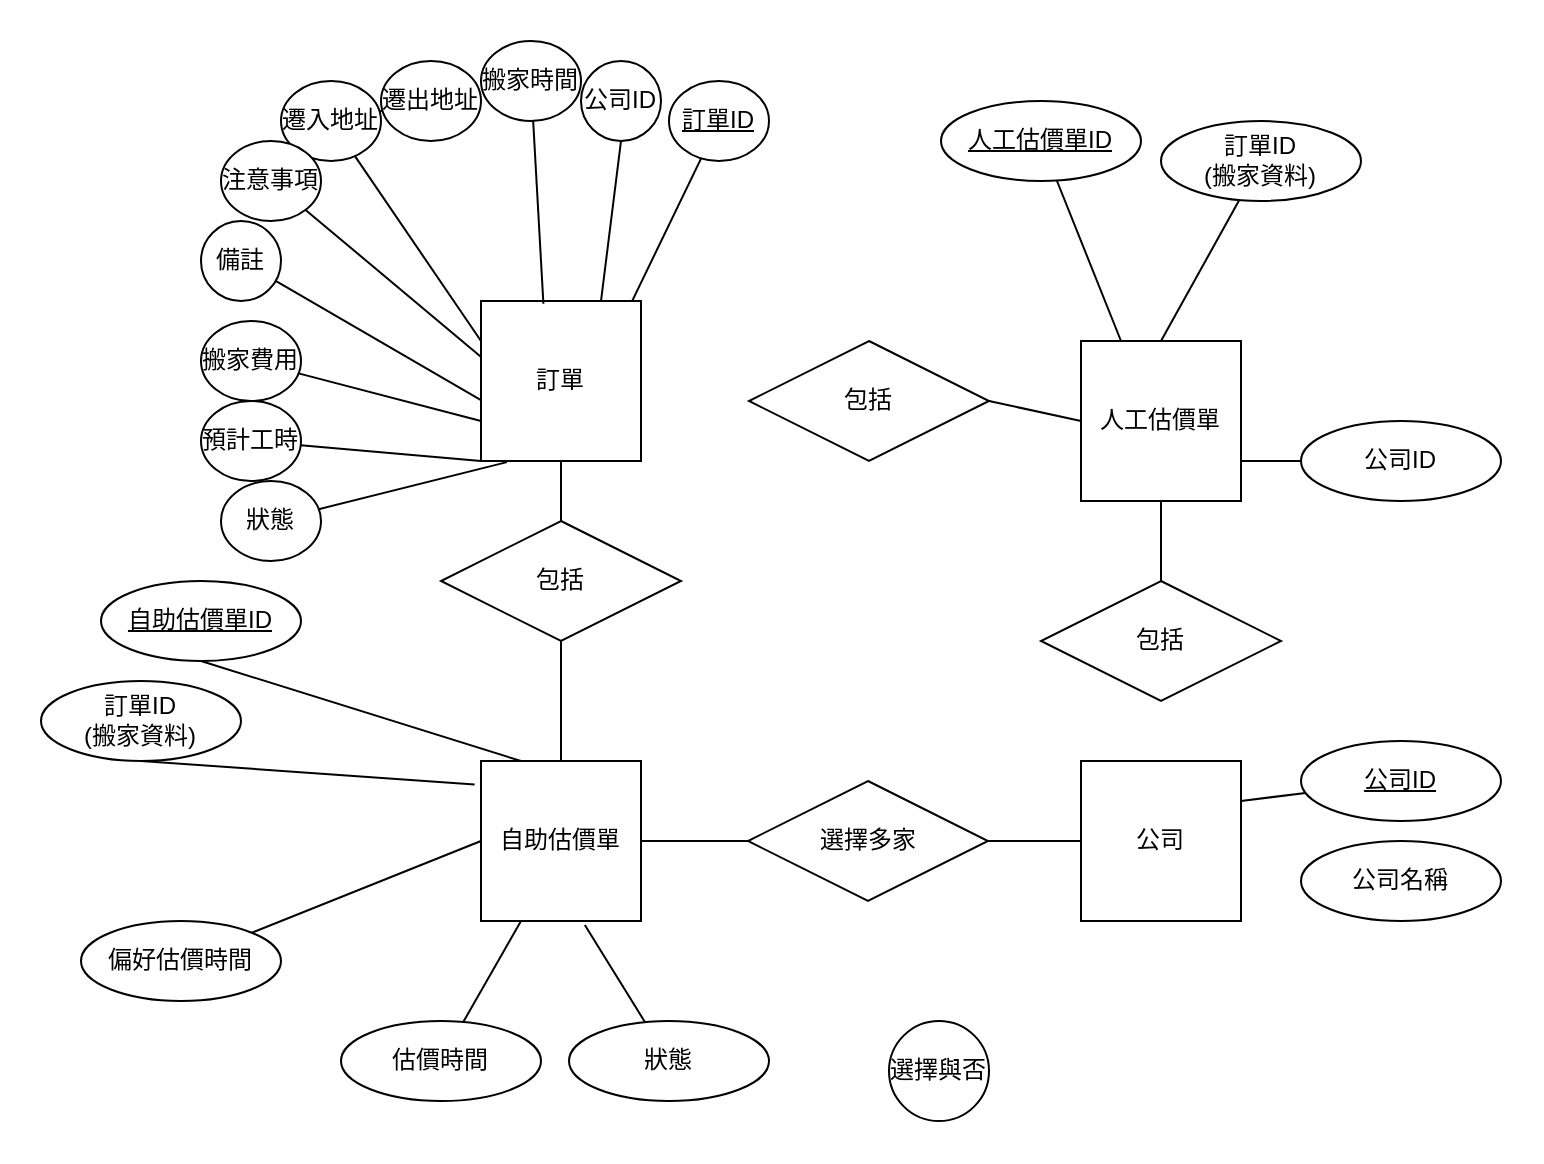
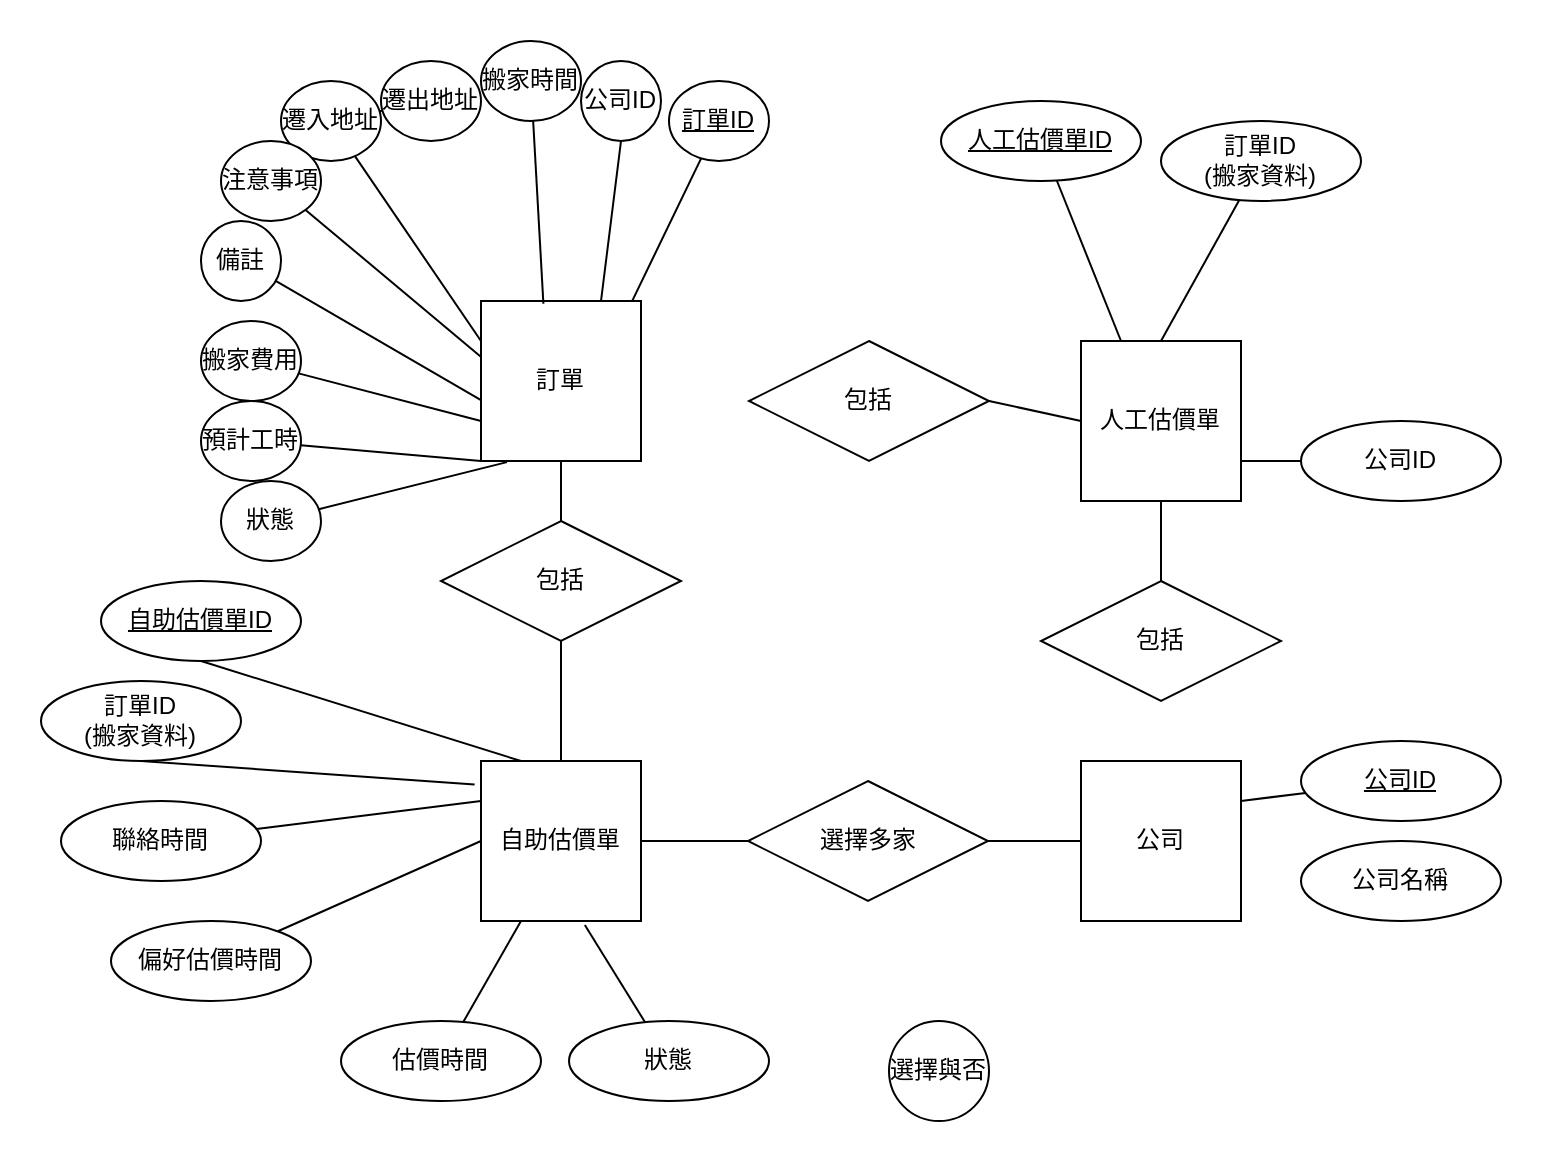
  <mxCell id="0" />
  <mxCell id="1" parent="0" />
  <mxCell id="2" value="自助估價單" style="whiteSpace=wrap;html=1;aspect=fixed;" vertex="1" parent="1"><mxGeometry x="240" y="380" width="80" height="80" as="geometry" /></mxCell>
  <mxCell id="3" style="edgeStyle=none;rounded=0;orthogonalLoop=1;jettySize=auto;html=1;exitX=0.5;exitY=1;exitDx=0;exitDy=0;entryX=0.5;entryY=0;entryDx=0;entryDy=0;endArrow=none;endFill=0;" edge="1" parent="1" source="4" target="9"><mxGeometry relative="1" as="geometry" /></mxCell>
  <mxCell id="4" value="人工估價單" style="whiteSpace=wrap;html=1;aspect=fixed;" vertex="1" parent="1"><mxGeometry x="540" y="170" width="80" height="80" as="geometry" /></mxCell>
  <mxCell id="5" value="公司" style="whiteSpace=wrap;html=1;aspect=fixed;" vertex="1" parent="1"><mxGeometry x="540" y="380" width="80" height="80" as="geometry" /></mxCell>
  <mxCell id="6" style="rounded=0;orthogonalLoop=1;jettySize=auto;html=1;exitX=0;exitY=0.5;exitDx=0;exitDy=0;entryX=1;entryY=0.5;entryDx=0;entryDy=0;endArrow=none;endFill=0;" edge="1" parent="1" source="8" target="2"><mxGeometry relative="1" as="geometry" /></mxCell>
  <mxCell id="7" style="edgeStyle=none;rounded=0;orthogonalLoop=1;jettySize=auto;html=1;entryX=0;entryY=0.5;entryDx=0;entryDy=0;endArrow=none;endFill=0;" edge="1" parent="1" source="8" target="5"><mxGeometry relative="1" as="geometry" /></mxCell>
  <mxCell id="8" value="選擇多家" style="shape=rhombus;perimeter=rhombusPerimeter;whiteSpace=wrap;html=1;align=center;" vertex="1" parent="1"><mxGeometry x="373.5" y="390" width="120" height="60" as="geometry" /></mxCell>
  <mxCell id="9" value="包括" style="shape=rhombus;perimeter=rhombusPerimeter;whiteSpace=wrap;html=1;align=center;" vertex="1" parent="1"><mxGeometry x="520" y="290" width="120" height="60" as="geometry" /></mxCell>
  <mxCell id="10" style="edgeStyle=none;rounded=0;orthogonalLoop=1;jettySize=auto;html=1;entryX=0.25;entryY=0;entryDx=0;entryDy=0;endArrow=none;endFill=0;exitX=0.5;exitY=1;exitDx=0;exitDy=0;" edge="1" parent="1" source="16" target="2"><mxGeometry relative="1" as="geometry"><mxPoint x="208.57" y="328.57" as="sourcePoint" /></mxGeometry></mxCell>
  <mxCell id="11" style="edgeStyle=none;rounded=0;orthogonalLoop=1;jettySize=auto;html=1;entryX=-0.04;entryY=0.147;entryDx=0;entryDy=0;endArrow=none;endFill=0;exitX=0.5;exitY=1;exitDx=0;exitDy=0;entryPerimeter=0;" edge="1" parent="1" source="35" target="2"><mxGeometry relative="1" as="geometry"><mxPoint x="290" y="330" as="sourcePoint" /></mxGeometry></mxCell>
+ <mxCell id="12" style="edgeStyle=none;rounded=0;orthogonalLoop=1;jettySize=auto;html=1;entryX=0;entryY=0.25;entryDx=0;entryDy=0;endArrow=none;endFill=0;" edge="1" parent="1" source="13" target="2"><mxGeometry relative="1" as="geometry" /></mxCell>
+ <mxCell id="13" value="聯絡時間" style="ellipse;whiteSpace=wrap;html=1;align=center;" vertex="1" parent="1"><mxGeometry x="30" y="400" width="100" height="40" as="geometry" /></mxCell>
  <mxCell id="14" style="edgeStyle=none;rounded=0;orthogonalLoop=1;jettySize=auto;html=1;entryX=0;entryY=0.5;entryDx=0;entryDy=0;endArrow=none;endFill=0;" edge="1" parent="1" source="15" target="2"><mxGeometry relative="1" as="geometry" /></mxCell>
- <mxCell id="15" value="偏好估價時間" style="ellipse;whiteSpace=wrap;html=1;align=center;" vertex="1" parent="1"><mxGeometry x="40" y="460" width="100" height="40" as="geometry" /></mxCell>
+ <mxCell id="15" value="偏好估價時間" style="ellipse;whiteSpace=wrap;html=1;align=center;" vertex="1" parent="1"><mxGeometry x="55" y="460" width="100" height="40" as="geometry" /></mxCell>
  <mxCell id="16" value="自助估價單ID" style="ellipse;whiteSpace=wrap;html=1;align=center;fontStyle=4;" vertex="1" parent="1"><mxGeometry x="50" y="290" width="100" height="40" as="geometry" /></mxCell>
  <mxCell id="17" style="edgeStyle=none;rounded=0;orthogonalLoop=1;jettySize=auto;html=1;entryX=0.25;entryY=0;entryDx=0;entryDy=0;endArrow=none;endFill=0;" edge="1" parent="1" source="18" target="4"><mxGeometry relative="1" as="geometry" /></mxCell>
  <mxCell id="18" value="人工估價單ID" style="ellipse;whiteSpace=wrap;html=1;align=center;fontStyle=4;" vertex="1" parent="1"><mxGeometry x="470" y="50" width="100" height="40" as="geometry" /></mxCell>
  <mxCell id="19" style="edgeStyle=none;rounded=0;orthogonalLoop=1;jettySize=auto;html=1;entryX=0.25;entryY=1;entryDx=0;entryDy=0;endArrow=none;endFill=0;" edge="1" parent="1" source="20" target="2"><mxGeometry relative="1" as="geometry" /></mxCell>
  <mxCell id="20" value="估價時間" style="ellipse;whiteSpace=wrap;html=1;align=center;" vertex="1" parent="1"><mxGeometry x="170" y="510" width="100" height="40" as="geometry" /></mxCell>
  <mxCell id="21" style="edgeStyle=none;rounded=0;orthogonalLoop=1;jettySize=auto;html=1;endArrow=none;endFill=0;entryX=0.649;entryY=1.025;entryDx=0;entryDy=0;entryPerimeter=0;" edge="1" parent="1" source="22" target="2"><mxGeometry relative="1" as="geometry"><mxPoint x="620" y="197" as="targetPoint" /></mxGeometry></mxCell>
  <mxCell id="22" value="狀態" style="ellipse;whiteSpace=wrap;html=1;align=center;" vertex="1" parent="1"><mxGeometry x="284" y="510" width="100" height="40" as="geometry" /></mxCell>
  <mxCell id="23" style="edgeStyle=none;rounded=0;orthogonalLoop=1;jettySize=auto;html=1;entryX=1;entryY=0.75;entryDx=0;entryDy=0;endArrow=none;endFill=0;" edge="1" parent="1" source="24" target="4"><mxGeometry relative="1" as="geometry" /></mxCell>
  <mxCell id="24" value="公司ID" style="ellipse;whiteSpace=wrap;html=1;align=center;" vertex="1" parent="1"><mxGeometry x="650" y="210" width="100" height="40" as="geometry" /></mxCell>
  <mxCell id="25" value="公司名稱" style="ellipse;whiteSpace=wrap;html=1;align=center;" vertex="1" parent="1"><mxGeometry x="650" y="420" width="100" height="40" as="geometry" /></mxCell>
  <mxCell id="26" style="edgeStyle=none;rounded=0;orthogonalLoop=1;jettySize=auto;html=1;entryX=1;entryY=0.25;entryDx=0;entryDy=0;endArrow=none;endFill=0;" edge="1" parent="1" source="27" target="5"><mxGeometry relative="1" as="geometry" /></mxCell>
  <mxCell id="27" value="公司ID" style="ellipse;whiteSpace=wrap;html=1;align=center;fontStyle=4;" vertex="1" parent="1"><mxGeometry x="650" y="370" width="100" height="40" as="geometry" /></mxCell>
  <mxCell id="28" style="edgeStyle=none;rounded=0;orthogonalLoop=1;jettySize=auto;html=1;exitX=0.5;exitY=1;exitDx=0;exitDy=0;entryX=0.5;entryY=0;entryDx=0;entryDy=0;endArrow=none;endFill=0;" edge="1" parent="1" source="29" target="53"><mxGeometry relative="1" as="geometry" /></mxCell>
  <mxCell id="29" value="訂單" style="whiteSpace=wrap;html=1;align=center;" vertex="1" parent="1"><mxGeometry x="240" y="150" width="80" height="80" as="geometry" /></mxCell>
  <mxCell id="30" style="edgeStyle=none;rounded=0;orthogonalLoop=1;jettySize=auto;html=1;entryX=0.39;entryY=0.017;entryDx=0;entryDy=0;endArrow=none;endFill=0;entryPerimeter=0;" edge="1" parent="1" source="31" target="29"><mxGeometry relative="1" as="geometry" /></mxCell>
  <mxCell id="31" value="搬家時間" style="ellipse;whiteSpace=wrap;html=1;align=center;" vertex="1" parent="1"><mxGeometry x="240" y="20" width="50" height="40" as="geometry" /></mxCell>
  <mxCell id="32" style="edgeStyle=none;rounded=0;orthogonalLoop=1;jettySize=auto;html=1;entryX=0.943;entryY=0.004;entryDx=0;entryDy=0;endArrow=none;endFill=0;entryPerimeter=0;" edge="1" parent="1" source="33" target="29"><mxGeometry relative="1" as="geometry" /></mxCell>
  <mxCell id="33" value="訂單ID" style="ellipse;whiteSpace=wrap;html=1;align=center;fontStyle=4;" vertex="1" parent="1"><mxGeometry x="334" y="40" width="50" height="40" as="geometry" /></mxCell>
  <mxCell id="34" style="edgeStyle=none;rounded=0;orthogonalLoop=1;jettySize=auto;html=1;entryX=0.75;entryY=0;entryDx=0;entryDy=0;endArrow=none;endFill=0;exitX=0.5;exitY=1;exitDx=0;exitDy=0;" edge="1" parent="1" source="37" target="29"><mxGeometry relative="1" as="geometry"><mxPoint x="180" y="120" as="sourcePoint" /></mxGeometry></mxCell>
  <mxCell id="35" value="&lt;span&gt;訂單ID&lt;/span&gt;&lt;br&gt;&lt;span&gt;(搬家資料)&lt;/span&gt;" style="ellipse;whiteSpace=wrap;html=1;align=center;" vertex="1" parent="1"><mxGeometry y="340" width="100" height="40" as="geometry" x="20" /></mxCell>
  <mxCell id="36" value="選擇與否" style="ellipse;whiteSpace=wrap;html=1;align=center;" vertex="1" parent="1"><mxGeometry x="444" y="510" width="50" height="50" as="geometry" /></mxCell>
  <mxCell id="37" value="公司ID" style="ellipse;whiteSpace=wrap;html=1;align=center;" vertex="1" parent="1"><mxGeometry x="290" y="30" width="40" height="40" as="geometry" /></mxCell>
  <mxCell id="38" style="edgeStyle=none;rounded=0;orthogonalLoop=1;jettySize=auto;html=1;endArrow=none;endFill=0;" edge="1" parent="1" source="39" target="41"><mxGeometry relative="1" as="geometry" /></mxCell>
  <mxCell id="39" value="遷出地址" style="ellipse;whiteSpace=wrap;html=1;align=center;" vertex="1" parent="1"><mxGeometry x="190" y="30" width="50" height="40" as="geometry" /></mxCell>
  <mxCell id="40" style="edgeStyle=none;rounded=0;orthogonalLoop=1;jettySize=auto;html=1;endArrow=none;endFill=0;entryX=0;entryY=0.25;entryDx=0;entryDy=0;" edge="1" parent="1" source="41" target="29"><mxGeometry relative="1" as="geometry"><mxPoint x="313" y="121" as="targetPoint" /></mxGeometry></mxCell>
  <mxCell id="41" value="遷入地址" style="ellipse;whiteSpace=wrap;html=1;align=center;" vertex="1" parent="1"><mxGeometry x="140" y="40" width="50" height="40" as="geometry" /></mxCell>
  <mxCell id="42" style="edgeStyle=none;rounded=0;orthogonalLoop=1;jettySize=auto;html=1;endArrow=none;endFill=0;entryX=-0.003;entryY=0.347;entryDx=0;entryDy=0;entryPerimeter=0;" edge="1" parent="1" source="43" target="29"><mxGeometry relative="1" as="geometry"><mxPoint x="237" y="156" as="targetPoint" /></mxGeometry></mxCell>
  <mxCell id="43" value="注意事項" style="ellipse;whiteSpace=wrap;html=1;align=center;" vertex="1" parent="1"><mxGeometry x="110" y="70" width="50" height="40" as="geometry" /></mxCell>
  <mxCell id="44" style="edgeStyle=none;rounded=0;orthogonalLoop=1;jettySize=auto;html=1;endArrow=none;endFill=0;entryX=0;entryY=0.62;entryDx=0;entryDy=0;entryPerimeter=0;" edge="1" parent="1" source="45" target="29"><mxGeometry relative="1" as="geometry"><mxPoint x="240" y="200" as="targetPoint" /></mxGeometry></mxCell>
  <mxCell id="45" value="備註" style="ellipse;whiteSpace=wrap;html=1;align=center;" vertex="1" parent="1"><mxGeometry x="100" y="110" width="40" height="40" as="geometry" /></mxCell>
  <mxCell id="46" style="edgeStyle=none;rounded=0;orthogonalLoop=1;jettySize=auto;html=1;entryX=0;entryY=1;entryDx=0;entryDy=0;endArrow=none;endFill=0;" edge="1" parent="1" source="47" target="29"><mxGeometry relative="1" as="geometry" /></mxCell>
  <mxCell id="47" value="預計工時" style="ellipse;whiteSpace=wrap;html=1;align=center;" vertex="1" parent="1"><mxGeometry x="100" y="200" width="50" height="40" as="geometry" /></mxCell>
  <mxCell id="48" style="edgeStyle=none;rounded=0;orthogonalLoop=1;jettySize=auto;html=1;entryX=0;entryY=0.75;entryDx=0;entryDy=0;endArrow=none;endFill=0;" edge="1" parent="1" source="49" target="29"><mxGeometry relative="1" as="geometry" /></mxCell>
  <mxCell id="49" value="搬家費用" style="ellipse;whiteSpace=wrap;html=1;align=center;" vertex="1" parent="1"><mxGeometry x="100" y="160" width="50" height="40" as="geometry" /></mxCell>
  <mxCell id="50" style="edgeStyle=none;rounded=0;orthogonalLoop=1;jettySize=auto;html=1;entryX=0.162;entryY=1.007;entryDx=0;entryDy=0;endArrow=none;endFill=0;entryPerimeter=0;" edge="1" parent="1" source="51" target="29"><mxGeometry relative="1" as="geometry" /></mxCell>
  <mxCell id="51" value="狀態" style="ellipse;whiteSpace=wrap;html=1;align=center;" vertex="1" parent="1"><mxGeometry x="110" y="240" width="50" height="40" as="geometry" /></mxCell>
  <mxCell id="52" style="edgeStyle=none;rounded=0;orthogonalLoop=1;jettySize=auto;html=1;exitX=0.5;exitY=1;exitDx=0;exitDy=0;entryX=0.5;entryY=0;entryDx=0;entryDy=0;endArrow=none;endFill=0;" edge="1" parent="1" source="53" target="2"><mxGeometry relative="1" as="geometry" /></mxCell>
  <mxCell id="53" value="包括" style="shape=rhombus;perimeter=rhombusPerimeter;whiteSpace=wrap;html=1;align=center;" vertex="1" parent="1"><mxGeometry x="220" y="260" width="120" height="60" as="geometry" /></mxCell>
  <mxCell id="54" style="edgeStyle=none;rounded=0;orthogonalLoop=1;jettySize=auto;html=1;exitX=1;exitY=0.5;exitDx=0;exitDy=0;entryX=0;entryY=0.5;entryDx=0;entryDy=0;endArrow=none;endFill=0;" edge="1" parent="1" source="55" target="4"><mxGeometry relative="1" as="geometry" /></mxCell>
  <mxCell id="55" value="包括" style="shape=rhombus;perimeter=rhombusPerimeter;whiteSpace=wrap;html=1;align=center;" vertex="1" parent="1"><mxGeometry x="374" y="170" width="120" height="60" as="geometry" /></mxCell>
  <mxCell id="56" style="edgeStyle=none;rounded=0;orthogonalLoop=1;jettySize=auto;html=1;entryX=0.5;entryY=0;entryDx=0;entryDy=0;endArrow=none;endFill=0;" edge="1" parent="1" source="57" target="4"><mxGeometry relative="1" as="geometry" /></mxCell>
  <mxCell id="57" value="訂單ID&lt;br&gt;(搬家資料)" style="ellipse;whiteSpace=wrap;html=1;align=center;" vertex="1" parent="1"><mxGeometry x="580" y="60" width="100" height="40" as="geometry" /></mxCell>
